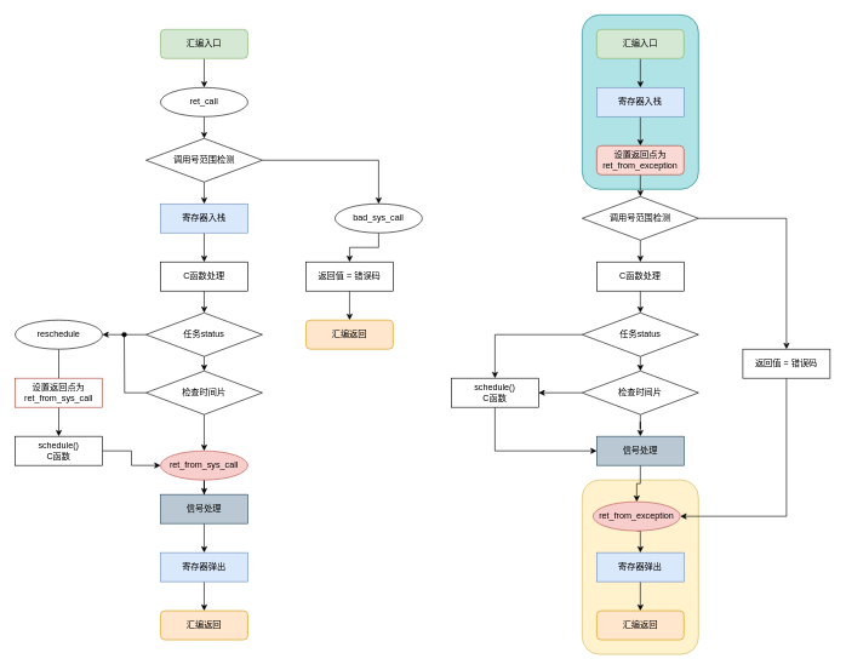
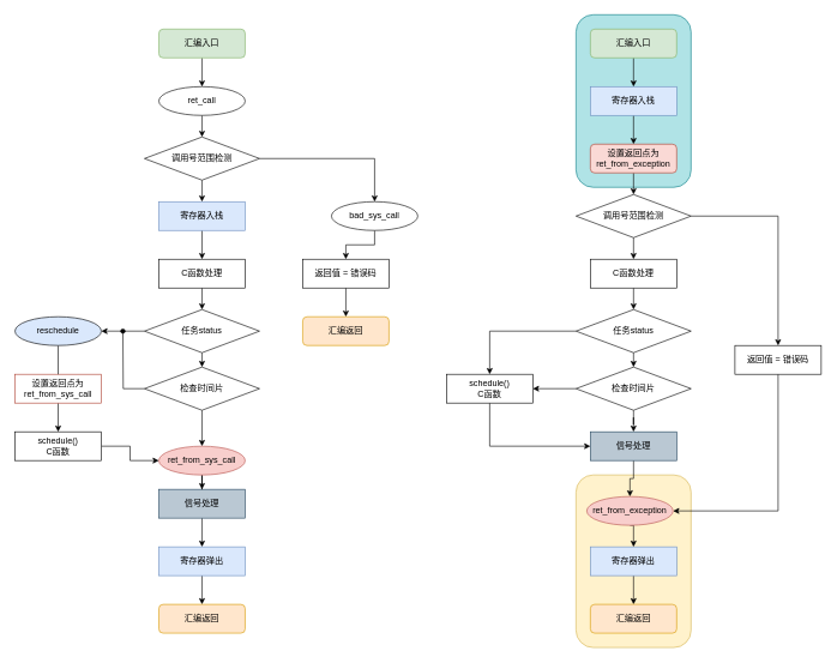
  <mxCell id="0" />
  <mxCell id="1" parent="0" />
  <mxCell id="2" value="" style="rounded=1;whiteSpace=wrap;html=1;fillColor=#fff2cc;strokeColor=#d6b656;" parent="1" vertex="1"><mxGeometry x="800" y="660" width="160" height="240" as="geometry" /></mxCell>
  <mxCell id="3" value="" style="rounded=1;whiteSpace=wrap;html=1;fillColor=#b0e3e6;strokeColor=#0e8088;" parent="1" vertex="1"><mxGeometry x="800" y="20" width="160" height="240" as="geometry" /></mxCell>
  <mxCell id="4" style="edgeStyle=orthogonalEdgeStyle;rounded=0;orthogonalLoop=1;jettySize=auto;html=1;exitX=0.5;exitY=1;exitDx=0;exitDy=0;entryX=0.5;entryY=0;entryDx=0;entryDy=0;" parent="1" source="5" target="66" edge="1"><mxGeometry relative="1" as="geometry" /></mxCell>
  <mxCell id="5" value="汇编入口" style="rounded=1;whiteSpace=wrap;html=1;fillColor=#d5e8d4;strokeColor=#82b366;" parent="1" vertex="1"><mxGeometry x="220" y="40" width="120" height="40" as="geometry" /></mxCell>
  <mxCell id="6" style="edgeStyle=orthogonalEdgeStyle;rounded=0;orthogonalLoop=1;jettySize=auto;html=1;exitX=0.5;exitY=1;exitDx=0;exitDy=0;entryX=0.5;entryY=0;entryDx=0;entryDy=0;" parent="1" source="8" target="13" edge="1"><mxGeometry relative="1" as="geometry" /></mxCell>
  <mxCell id="7" style="edgeStyle=orthogonalEdgeStyle;rounded=0;orthogonalLoop=1;jettySize=auto;html=1;exitX=1;exitY=0.5;exitDx=0;exitDy=0;entryX=0.5;entryY=0;entryDx=0;entryDy=0;" parent="1" source="8" target="36" edge="1"><mxGeometry relative="1" as="geometry" /></mxCell>
  <mxCell id="8" value="调用号范围检测" style="rhombus;whiteSpace=wrap;html=1;" parent="1" vertex="1"><mxGeometry x="200" y="190" width="160" height="60" as="geometry" /></mxCell>
  <mxCell id="9" style="edgeStyle=orthogonalEdgeStyle;rounded=0;orthogonalLoop=1;jettySize=auto;html=1;exitX=0.5;exitY=1;exitDx=0;exitDy=0;entryX=0.5;entryY=0;entryDx=0;entryDy=0;" parent="1" source="10" target="11" edge="1"><mxGeometry relative="1" as="geometry" /></mxCell>
  <mxCell id="10" value="返回值 = 错误码" style="rounded=0;whiteSpace=wrap;html=1;" parent="1" vertex="1"><mxGeometry x="420" y="360" width="120" height="40" as="geometry" /></mxCell>
  <mxCell id="11" value="汇编返回" style="rounded=1;whiteSpace=wrap;html=1;fillColor=#ffe6cc;strokeColor=#d79b00;" parent="1" vertex="1"><mxGeometry x="420" y="440" width="120" height="40" as="geometry" /></mxCell>
  <mxCell id="12" style="edgeStyle=orthogonalEdgeStyle;rounded=0;orthogonalLoop=1;jettySize=auto;html=1;exitX=0.5;exitY=1;exitDx=0;exitDy=0;entryX=0.5;entryY=0;entryDx=0;entryDy=0;" parent="1" source="13" target="15" edge="1"><mxGeometry relative="1" as="geometry" /></mxCell>
  <mxCell id="13" value="寄存器入栈" style="rounded=0;whiteSpace=wrap;html=1;fillColor=#dae8fc;strokeColor=#6c8ebf;" parent="1" vertex="1"><mxGeometry x="220" y="280" width="120" height="40" as="geometry" /></mxCell>
  <mxCell id="14" style="edgeStyle=orthogonalEdgeStyle;rounded=0;orthogonalLoop=1;jettySize=auto;html=1;exitX=0.5;exitY=1;exitDx=0;exitDy=0;entryX=0.5;entryY=0;entryDx=0;entryDy=0;" parent="1" source="15" target="18" edge="1"><mxGeometry relative="1" as="geometry" /></mxCell>
  <mxCell id="15" value="C函数处理" style="rounded=0;whiteSpace=wrap;html=1;" parent="1" vertex="1"><mxGeometry x="220" y="360" width="120" height="40" as="geometry" /></mxCell>
  <mxCell id="16" style="edgeStyle=orthogonalEdgeStyle;rounded=0;orthogonalLoop=1;jettySize=auto;html=1;exitX=0.5;exitY=1;exitDx=0;exitDy=0;entryX=0.5;entryY=0;entryDx=0;entryDy=0;" parent="1" source="18" target="21" edge="1"><mxGeometry relative="1" as="geometry" /></mxCell>
  <mxCell id="17" style="edgeStyle=orthogonalEdgeStyle;rounded=0;orthogonalLoop=1;jettySize=auto;html=1;entryX=1;entryY=0.5;entryDx=0;entryDy=0;" parent="1" source="18" target="34" edge="1"><mxGeometry relative="1" as="geometry" /></mxCell>
  <mxCell id="18" value="任务status" style="rhombus;whiteSpace=wrap;html=1;" parent="1" vertex="1"><mxGeometry x="200" y="430" width="160" height="60" as="geometry" /></mxCell>
  <mxCell id="19" style="edgeStyle=orthogonalEdgeStyle;rounded=0;orthogonalLoop=1;jettySize=auto;html=1;exitX=0.5;exitY=1;exitDx=0;exitDy=0;entryX=0.5;entryY=0;entryDx=0;entryDy=0;" parent="1" source="21" target="28" edge="1"><mxGeometry relative="1" as="geometry" /></mxCell>
  <mxCell id="20" style="edgeStyle=orthogonalEdgeStyle;rounded=0;orthogonalLoop=1;jettySize=auto;html=1;exitX=0;exitY=0.5;exitDx=0;exitDy=0;endArrow=oval;endFill=1;" parent="1" source="21" edge="1"><mxGeometry relative="1" as="geometry"><mxPoint x="170" y="460" as="targetPoint" /></mxGeometry></mxCell>
  <mxCell id="21" value="检查时间片" style="rhombus;whiteSpace=wrap;html=1;" parent="1" vertex="1"><mxGeometry x="200" y="510" width="160" height="60" as="geometry" /></mxCell>
  <mxCell id="22" style="edgeStyle=orthogonalEdgeStyle;rounded=0;orthogonalLoop=1;jettySize=auto;html=1;exitX=0.5;exitY=1;exitDx=0;exitDy=0;" parent="1" source="23" target="25" edge="1"><mxGeometry relative="1" as="geometry" /></mxCell>
  <mxCell id="23" value="信号处理" style="rounded=0;whiteSpace=wrap;html=1;fillColor=#bac8d3;strokeColor=#23445d;" parent="1" vertex="1"><mxGeometry x="220" y="680" width="120" height="40" as="geometry" /></mxCell>
  <mxCell id="24" style="edgeStyle=orthogonalEdgeStyle;rounded=0;orthogonalLoop=1;jettySize=auto;html=1;exitX=0.5;exitY=1;exitDx=0;exitDy=0;entryX=0.5;entryY=0;entryDx=0;entryDy=0;" parent="1" source="25" target="26" edge="1"><mxGeometry relative="1" as="geometry" /></mxCell>
  <mxCell id="25" value="寄存器弹出" style="rounded=0;whiteSpace=wrap;html=1;fillColor=#dae8fc;strokeColor=#6c8ebf;" parent="1" vertex="1"><mxGeometry x="220" y="760" width="120" height="40" as="geometry" /></mxCell>
  <mxCell id="26" value="汇编返回" style="rounded=1;whiteSpace=wrap;html=1;fillColor=#ffe6cc;strokeColor=#d79b00;" parent="1" vertex="1"><mxGeometry x="220" y="840" width="120" height="40" as="geometry" /></mxCell>
  <mxCell id="27" style="edgeStyle=orthogonalEdgeStyle;rounded=0;orthogonalLoop=1;jettySize=auto;html=1;exitX=0.5;exitY=1;exitDx=0;exitDy=0;" parent="1" source="28" target="23" edge="1"><mxGeometry relative="1" as="geometry" /></mxCell>
  <mxCell id="28" value="ret_from_sys_call" style="ellipse;whiteSpace=wrap;html=1;fillColor=#f8cecc;strokeColor=#b85450;" parent="1" vertex="1"><mxGeometry x="220" y="620" width="120" height="40" as="geometry" /></mxCell>
  <mxCell id="29" style="edgeStyle=orthogonalEdgeStyle;rounded=0;orthogonalLoop=1;jettySize=auto;html=1;exitX=0.5;exitY=1;exitDx=0;exitDy=0;entryX=0.5;entryY=0;entryDx=0;entryDy=0;" parent="1" source="30" target="32" edge="1"><mxGeometry relative="1" as="geometry" /></mxCell>
  <mxCell id="30" value="设置返回点为&lt;div&gt;ret_from_sys_call&lt;br&gt;&lt;/div&gt;" style="rounded=0;whiteSpace=wrap;html=1;fillColor=#ffffff;strokeColor=#ae4132;" parent="1" vertex="1"><mxGeometry x="20" y="520" width="120" height="40" as="geometry" /></mxCell>
  <mxCell id="31" style="edgeStyle=orthogonalEdgeStyle;rounded=0;orthogonalLoop=1;jettySize=auto;html=1;exitX=1;exitY=0.5;exitDx=0;exitDy=0;" parent="1" source="32" target="28" edge="1"><mxGeometry relative="1" as="geometry" /></mxCell>
  <mxCell id="32" value="&lt;div&gt;schedule()&lt;/div&gt;&lt;div&gt;C函数&lt;/div&gt;" style="rounded=0;whiteSpace=wrap;html=1;" parent="1" vertex="1"><mxGeometry x="20" y="600" width="120" height="40" as="geometry" /></mxCell>
  <mxCell id="33" style="edgeStyle=orthogonalEdgeStyle;rounded=0;orthogonalLoop=1;jettySize=auto;html=1;exitX=0.5;exitY=1;exitDx=0;exitDy=0;entryX=0.5;entryY=0;entryDx=0;entryDy=0;endArrow=none;" parent="1" source="34" target="30" edge="1"><mxGeometry relative="1" as="geometry" /></mxCell>
- <mxCell id="34" value="reschedule" style="ellipse;whiteSpace=wrap;html=1;" parent="1" vertex="1"><mxGeometry x="20" y="440" width="120" height="40" as="geometry" /></mxCell>
+ <mxCell id="34" value="reschedule" style="ellipse;whiteSpace=wrap;html=1;fillColor=#dae8fc;" parent="1" vertex="1"><mxGeometry x="20" y="440" width="120" height="40" as="geometry" /></mxCell>
  <mxCell id="35" style="edgeStyle=orthogonalEdgeStyle;rounded=0;orthogonalLoop=1;jettySize=auto;html=1;exitX=0.5;exitY=1;exitDx=0;exitDy=0;entryX=0.5;entryY=0;entryDx=0;entryDy=0;" parent="1" source="36" target="10" edge="1"><mxGeometry relative="1" as="geometry" /></mxCell>
  <mxCell id="36" value="bad_sys_call" style="ellipse;whiteSpace=wrap;html=1;" parent="1" vertex="1"><mxGeometry x="460" y="280" width="120" height="40" as="geometry" /></mxCell>
  <mxCell id="37" style="edgeStyle=orthogonalEdgeStyle;rounded=0;orthogonalLoop=1;jettySize=auto;html=1;exitX=0.5;exitY=1;exitDx=0;exitDy=0;" parent="1" source="38" target="45" edge="1"><mxGeometry relative="1" as="geometry" /></mxCell>
  <mxCell id="38" value="汇编入口" style="rounded=1;whiteSpace=wrap;html=1;fillColor=#d5e8d4;strokeColor=#82b366;" parent="1" vertex="1"><mxGeometry x="820" y="40" width="120" height="40" as="geometry" /></mxCell>
  <mxCell id="39" style="edgeStyle=orthogonalEdgeStyle;rounded=0;orthogonalLoop=1;jettySize=auto;html=1;exitX=1;exitY=0.5;exitDx=0;exitDy=0;" parent="1" source="41" target="43" edge="1"><mxGeometry relative="1" as="geometry" /></mxCell>
  <mxCell id="40" style="edgeStyle=orthogonalEdgeStyle;rounded=0;orthogonalLoop=1;jettySize=auto;html=1;exitX=0.5;exitY=1;exitDx=0;exitDy=0;entryX=0.5;entryY=0;entryDx=0;entryDy=0;" parent="1" source="41" target="47" edge="1"><mxGeometry relative="1" as="geometry" /></mxCell>
  <mxCell id="41" value="调用号范围检测" style="rhombus;whiteSpace=wrap;html=1;" parent="1" vertex="1"><mxGeometry x="800" y="270" width="160" height="60" as="geometry" /></mxCell>
  <mxCell id="42" style="edgeStyle=orthogonalEdgeStyle;rounded=0;orthogonalLoop=1;jettySize=auto;html=1;exitX=0.5;exitY=1;exitDx=0;exitDy=0;entryX=1;entryY=0.5;entryDx=0;entryDy=0;" parent="1" source="43" target="60" edge="1"><mxGeometry relative="1" as="geometry" /></mxCell>
  <mxCell id="43" value="返回值 = 错误码" style="rounded=0;whiteSpace=wrap;html=1;" parent="1" vertex="1"><mxGeometry x="1021" y="480" width="120" height="40" as="geometry" /></mxCell>
  <mxCell id="44" style="edgeStyle=orthogonalEdgeStyle;rounded=0;orthogonalLoop=1;jettySize=auto;html=1;exitX=0.5;exitY=1;exitDx=0;exitDy=0;" parent="1" source="45" target="62" edge="1"><mxGeometry relative="1" as="geometry" /></mxCell>
  <mxCell id="45" value="寄存器入栈" style="rounded=0;whiteSpace=wrap;html=1;fillColor=#dae8fc;strokeColor=#6c8ebf;" parent="1" vertex="1"><mxGeometry x="820" y="120" width="120" height="40" as="geometry" /></mxCell>
  <mxCell id="46" style="edgeStyle=orthogonalEdgeStyle;rounded=0;orthogonalLoop=1;jettySize=auto;html=1;exitX=0.5;exitY=1;exitDx=0;exitDy=0;entryX=0.5;entryY=0;entryDx=0;entryDy=0;" parent="1" source="47" target="50" edge="1"><mxGeometry relative="1" as="geometry" /></mxCell>
  <mxCell id="47" value="C函数处理" style="rounded=0;whiteSpace=wrap;html=1;" parent="1" vertex="1"><mxGeometry x="820" y="360" width="120" height="40" as="geometry" /></mxCell>
  <mxCell id="48" style="edgeStyle=orthogonalEdgeStyle;rounded=0;orthogonalLoop=1;jettySize=auto;html=1;exitX=0.5;exitY=1;exitDx=0;exitDy=0;entryX=0.5;entryY=0;entryDx=0;entryDy=0;" parent="1" source="50" target="53" edge="1"><mxGeometry relative="1" as="geometry" /></mxCell>
  <mxCell id="49" style="edgeStyle=orthogonalEdgeStyle;rounded=0;orthogonalLoop=1;jettySize=auto;html=1;exitX=0;exitY=0.5;exitDx=0;exitDy=0;entryX=0.5;entryY=0;entryDx=0;entryDy=0;" parent="1" source="50" target="64" edge="1"><mxGeometry relative="1" as="geometry" /></mxCell>
  <mxCell id="50" value="任务status" style="rhombus;whiteSpace=wrap;html=1;" parent="1" vertex="1"><mxGeometry x="800" y="430" width="160" height="60" as="geometry" /></mxCell>
  <mxCell id="51" style="edgeStyle=orthogonalEdgeStyle;rounded=0;orthogonalLoop=1;jettySize=auto;html=1;exitX=0.5;exitY=1;exitDx=0;exitDy=0;" parent="1" source="53" target="55" edge="1"><mxGeometry relative="1" as="geometry" /></mxCell>
  <mxCell id="52" style="edgeStyle=orthogonalEdgeStyle;rounded=0;orthogonalLoop=1;jettySize=auto;html=1;entryX=1;entryY=0.5;entryDx=0;entryDy=0;" parent="1" source="53" target="64" edge="1"><mxGeometry relative="1" as="geometry" /></mxCell>
  <mxCell id="53" value="检查时间片" style="rhombus;whiteSpace=wrap;html=1;" parent="1" vertex="1"><mxGeometry x="800" y="510" width="160" height="60" as="geometry" /></mxCell>
  <mxCell id="54" style="edgeStyle=orthogonalEdgeStyle;rounded=0;orthogonalLoop=1;jettySize=auto;html=1;exitX=0.5;exitY=1;exitDx=0;exitDy=0;entryX=0.5;entryY=0;entryDx=0;entryDy=0;" parent="1" source="55" target="60" edge="1"><mxGeometry relative="1" as="geometry" /></mxCell>
  <mxCell id="55" value="信号处理" style="rounded=0;whiteSpace=wrap;html=1;fillColor=#bac8d3;strokeColor=#23445d;" parent="1" vertex="1"><mxGeometry x="820" y="600" width="120" height="40" as="geometry" /></mxCell>
  <mxCell id="56" style="edgeStyle=orthogonalEdgeStyle;rounded=0;orthogonalLoop=1;jettySize=auto;html=1;exitX=0.5;exitY=1;exitDx=0;exitDy=0;entryX=0.5;entryY=0;entryDx=0;entryDy=0;" parent="1" source="57" target="58" edge="1"><mxGeometry relative="1" as="geometry" /></mxCell>
  <mxCell id="57" value="寄存器弹出" style="rounded=0;whiteSpace=wrap;html=1;fillColor=#dae8fc;strokeColor=#6c8ebf;" parent="1" vertex="1"><mxGeometry x="820" y="760" width="120" height="40" as="geometry" /></mxCell>
  <mxCell id="58" value="汇编返回" style="rounded=1;whiteSpace=wrap;html=1;fillColor=#ffe6cc;strokeColor=#d79b00;" parent="1" vertex="1"><mxGeometry x="820" y="840" width="120" height="40" as="geometry" /></mxCell>
  <mxCell id="59" style="edgeStyle=orthogonalEdgeStyle;rounded=0;orthogonalLoop=1;jettySize=auto;html=1;exitX=0.5;exitY=1;exitDx=0;exitDy=0;entryX=0.5;entryY=0;entryDx=0;entryDy=0;" parent="1" source="60" target="57" edge="1"><mxGeometry relative="1" as="geometry" /></mxCell>
  <mxCell id="60" value="ret_from_exception" style="ellipse;whiteSpace=wrap;html=1;fillColor=#f8cecc;strokeColor=#b85450;" parent="1" vertex="1"><mxGeometry x="815" y="690" width="120" height="40" as="geometry" /></mxCell>
  <mxCell id="61" style="edgeStyle=orthogonalEdgeStyle;rounded=0;orthogonalLoop=1;jettySize=auto;html=1;exitX=0.5;exitY=1;exitDx=0;exitDy=0;entryX=0.5;entryY=0;entryDx=0;entryDy=0;" parent="1" source="62" target="41" edge="1"><mxGeometry relative="1" as="geometry" /></mxCell>
  <mxCell id="62" value="设置返回点为&lt;div&gt;ret_from_exception&lt;br&gt;&lt;/div&gt;" style="whiteSpace=wrap;html=1;fillColor=#fad9d5;strokeColor=#ae4132;rounded=1;" parent="1" vertex="1"><mxGeometry x="820" y="200" width="120" height="40" as="geometry" /></mxCell>
  <mxCell id="63" style="edgeStyle=orthogonalEdgeStyle;rounded=0;orthogonalLoop=1;jettySize=auto;html=1;exitX=0.5;exitY=1;exitDx=0;exitDy=0;entryX=0;entryY=0.5;entryDx=0;entryDy=0;" parent="1" source="64" target="55" edge="1"><mxGeometry relative="1" as="geometry" /></mxCell>
  <mxCell id="64" value="&lt;div&gt;schedule()&lt;/div&gt;&lt;div&gt;C函数&lt;/div&gt;" style="rounded=0;whiteSpace=wrap;html=1;" parent="1" vertex="1"><mxGeometry x="620" y="520" width="120" height="40" as="geometry" /></mxCell>
  <mxCell id="65" style="edgeStyle=orthogonalEdgeStyle;rounded=0;orthogonalLoop=1;jettySize=auto;html=1;exitX=0.5;exitY=1;exitDx=0;exitDy=0;entryX=0.5;entryY=0;entryDx=0;entryDy=0;" parent="1" source="66" target="8" edge="1"><mxGeometry relative="1" as="geometry" /></mxCell>
  <mxCell id="66" value="ret_call" style="ellipse;whiteSpace=wrap;html=1;" parent="1" vertex="1"><mxGeometry x="220" y="120" width="120" height="40" as="geometry" /></mxCell>
